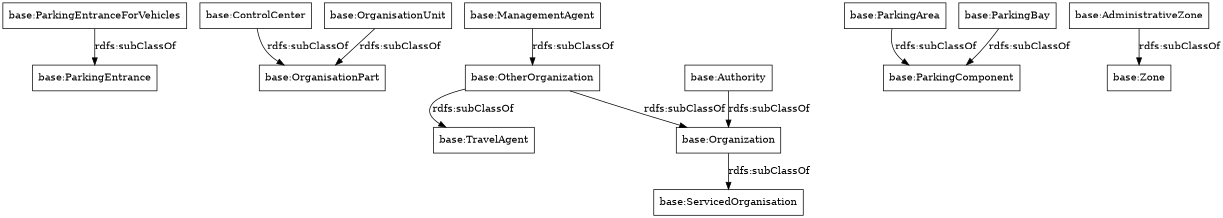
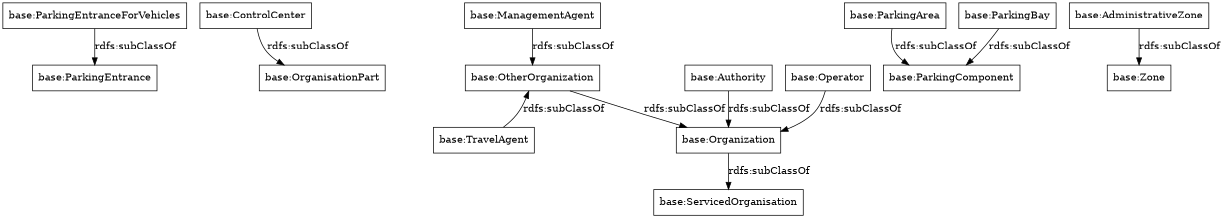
  digraph {
    rankdir=TB
    node [color=black shape=rectangle]
    "base:ParkingEntranceForVehicles"
    "base:ParkingEntrance"
    "base:ControlCenter"
    "base:OrganisationPart"
    "base:ManagementAgent"
    "base:OtherOrganization"
    "base:Organization"
    "base:ParkingArea"
    "base:ParkingComponent"
    "base:Authority"
    "base:ServicedOrganisation"
    "base:ParkingBay"
    "base:TravelAgent"
-   "base:OrganisationUnit"
    "base:AdministrativeZone"
    "base:Zone"
+   "base:Operator"
    "base:ParkingEntranceForVehicles" -> "base:ParkingEntrance" [label="rdfs:subClassOf"]
    "base:ControlCenter" -> "base:OrganisationPart" [label="rdfs:subClassOf"]
    "base:ManagementAgent" -> "base:OtherOrganization" [label="rdfs:subClassOf"]
    "base:OtherOrganization" -> "base:Organization" [label="rdfs:subClassOf"]
    "base:Organization" -> "base:ServicedOrganisation" [label="rdfs:subClassOf"]
    "base:ParkingArea" -> "base:ParkingComponent" [label="rdfs:subClassOf"]
    "base:Authority" -> "base:Organization" [label="rdfs:subClassOf"]
    "base:ParkingBay" -> "base:ParkingComponent" [label="rdfs:subClassOf"]
-   "base:OtherOrganization" -> "base:TravelAgent" [label="rdfs:subClassOf"]
-   "base:OrganisationUnit" -> "base:OrganisationPart" [label="rdfs:subClassOf"]
+   "base:TravelAgent" -> "base:OtherOrganization" [label="rdfs:subClassOf"]
    "base:AdministrativeZone" -> "base:Zone" [label="rdfs:subClassOf"]
+   "base:Operator" -> "base:Organization" [label="rdfs:subClassOf"]
  }
